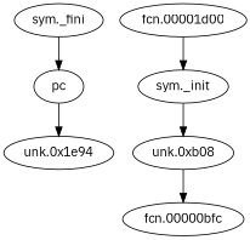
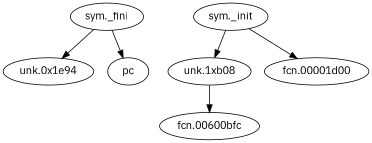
  digraph {
    fontname="IBM Plex Sans"
    node [fontname="IBM Plex Sans"]
    edge [fontname="IBM Plex Sans"]
    n1 [label="sym._fini"]
    n2 [label="unk.0x1e94"]
    n3 [label=pc]
    n4 [label="sym._init"]
-   n5 [label="unk.0xb08"]
+   n5 [label="unk.1xb08"]
    n6 [label="fcn.00001d00"]
-   n7 [label="fcn.00000bfc"]
-   n3 -> n2
+   n7 [label="fcn.00600bfc"]
+   n1 -> n2
    n1 -> n3
    n4 -> n5
-   n6 -> n4
+   n4 -> n6
    n5 -> n7
  }
